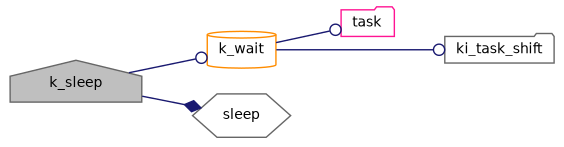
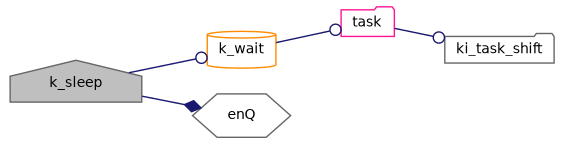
  digraph {
    rankdir=LR
    node [color=gray40 fillcolor=white fontname=Helvetica fontsize=10 shape=folder style=filled]
    edge [arrowhead=odot color=midnightblue fontname=Helvetica fontsize=10 labelfontname=Helvetica labelfontsize=10 style=solid]
    n1 [fillcolor=grey75 fontcolor=black height=0.2 label=k_sleep shape=house width=0.4]
    n2 [color=darkorange height=0.2 label=k_wait shape=cylinder width=0.4]
-   n3 [height=0.2 label=sleep shape=hexagon width=0.4]
+   n3 [height=0.2 label=enQ shape=hexagon width=0.4]
    n4 [color=deeppink height=0.2 label=task width=0.4]
    n5 [height=0.2 label=ki_task_shift width=0.4]
    n1 -> n2
    n1 -> n3 [arrowhead=diamond]
    n2 -> n4
-   n2 -> n5
+   n4 -> n5
  }
